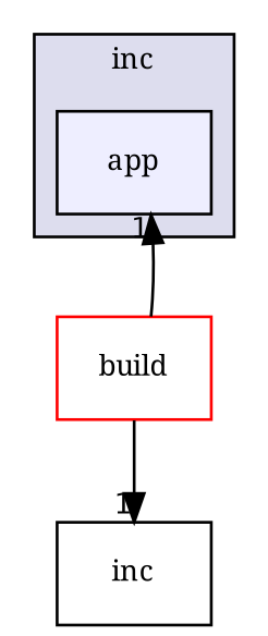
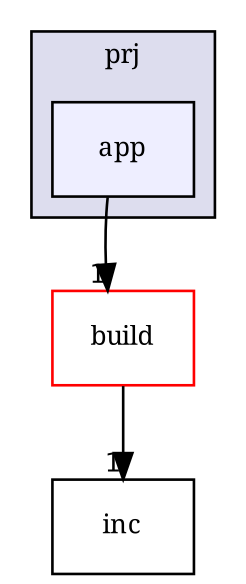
  digraph {
    compound=true
    fontname="Noto Serif"
    node [fontname="Noto Serif" fontsize=10 shape=box style=filled]
    edge [fontname="Noto Serif" headlabel=1 labeldistance=1.5 labelfontname=Helvetica labelfontsize=10]
    n1 [fillcolor="#eeeeff" label=app pencolor=black]
    n2 [color=red fillcolor=white label=build]
    n3 [label=inc style=""]
    subgraph cluster_1 {
      bgcolor="#ddddee"
      fontsize=10
-     label=inc
+     label=prj
      pencolor=black
      n1
    }
-   n2 -> n1
+   n1 -> n2
    n2 -> n3
  }
